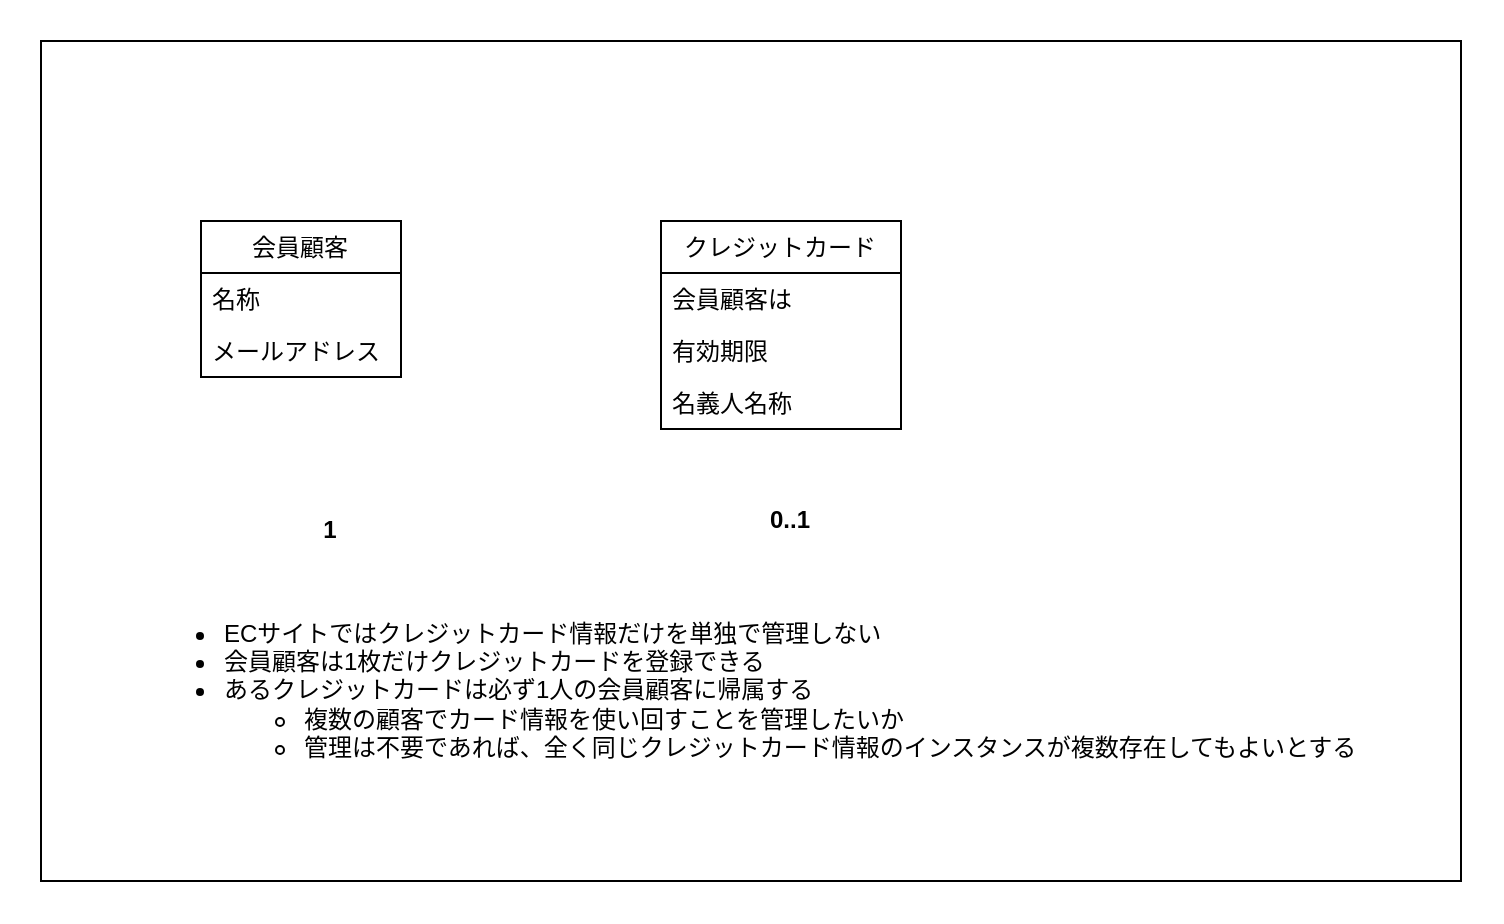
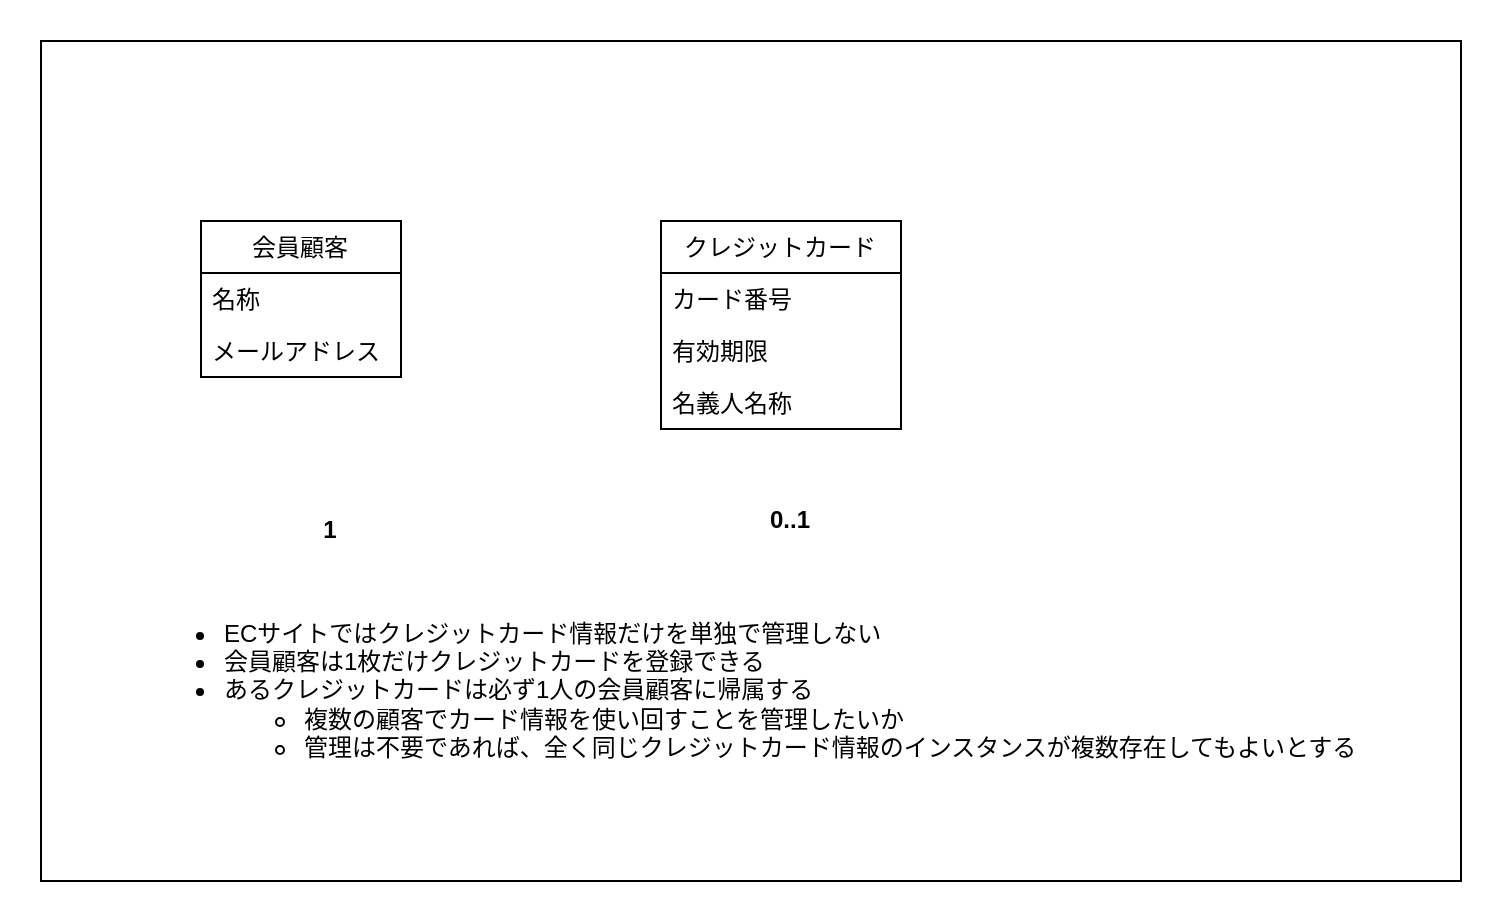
  <mxCell id="0" />
  <mxCell id="1" parent="0" />
  <mxCell id="2" value="" style="rounded=0;whiteSpace=wrap;html=1;" parent="1" vertex="1"><mxGeometry x="20" y="20" width="710" height="420" as="geometry" /></mxCell>
  <mxCell id="3" value="会員顧客" style="swimlane;fontStyle=0;childLayout=stackLayout;horizontal=1;startSize=26;fillColor=none;horizontalStack=0;resizeParent=1;resizeParentMax=0;resizeLast=0;collapsible=0;marginBottom=0;" parent="1" vertex="1"><mxGeometry x="100" y="110" width="100" height="78" as="geometry"><mxRectangle x="160" y="130" width="80" height="26" as="alternateBounds" /></mxGeometry></mxCell>
  <mxCell id="4" value="名称" style="text;strokeColor=none;fillColor=none;align=left;verticalAlign=top;spacingLeft=4;spacingRight=4;overflow=hidden;rotatable=0;points=[[0,0.5],[1,0.5]];portConstraint=eastwest;" parent="3" vertex="1"><mxGeometry y="26" width="100" height="26" as="geometry" /></mxCell>
  <mxCell id="5" value="メールアドレス" style="text;strokeColor=none;fillColor=none;align=left;verticalAlign=top;spacingLeft=4;spacingRight=4;overflow=hidden;rotatable=0;points=[[0,0.5],[1,0.5]];portConstraint=eastwest;" parent="3" vertex="1"><mxGeometry y="52" width="100" height="26" as="geometry" /></mxCell>
  <mxCell id="6" value="クレジットカード" style="swimlane;fontStyle=0;childLayout=stackLayout;horizontal=1;startSize=26;fillColor=none;horizontalStack=0;resizeParent=1;resizeParentMax=0;resizeLast=0;collapsible=0;marginBottom=0;swimlaneLine=1;strokeColor=default;connectable=1;allowArrows=1;" parent="1" vertex="1"><mxGeometry x="330" y="110" width="120" height="104" as="geometry"><mxRectangle x="390" y="120" width="80" height="26" as="alternateBounds" /></mxGeometry></mxCell>
- <mxCell id="7" value="会員顧客は" style="text;strokeColor=none;fillColor=none;align=left;verticalAlign=top;spacingLeft=4;spacingRight=4;overflow=hidden;rotatable=0;points=[[0,0.5],[1,0.5]];portConstraint=eastwest;" parent="6" vertex="1"><mxGeometry y="26" width="120" height="26" as="geometry" /></mxCell>
+ <mxCell id="7" value="カード番号" style="text;strokeColor=none;fillColor=none;align=left;verticalAlign=top;spacingLeft=4;spacingRight=4;overflow=hidden;rotatable=0;points=[[0,0.5],[1,0.5]];portConstraint=eastwest;" parent="6" vertex="1"><mxGeometry y="26" width="120" height="26" as="geometry" /></mxCell>
  <mxCell id="8" value="有効期限" style="text;strokeColor=none;fillColor=none;align=left;verticalAlign=top;spacingLeft=4;spacingRight=4;overflow=hidden;rotatable=0;points=[[0,0.5],[1,0.5]];portConstraint=eastwest;" parent="6" vertex="1"><mxGeometry y="52" width="120" height="26" as="geometry" /></mxCell>
  <mxCell id="9" value="名義人名称" style="text;strokeColor=none;fillColor=none;align=left;verticalAlign=top;spacingLeft=4;spacingRight=4;overflow=hidden;rotatable=0;points=[[0,0.5],[1,0.5]];portConstraint=eastwest;" vertex="1" parent="6"><mxGeometry y="78" width="120" height="26" as="geometry" /></mxCell>
  <mxCell id="10" value="&lt;b&gt;1&lt;/b&gt;" style="text;html=1;strokeColor=none;fillColor=none;align=center;verticalAlign=middle;whiteSpace=wrap;rounded=0;" parent="1" vertex="1"><mxGeometry x="150" y="250" width="30" height="30" as="geometry" /></mxCell>
  <mxCell id="11" value="&lt;b&gt;0..1&lt;/b&gt;" style="text;html=1;strokeColor=none;fillColor=none;align=center;verticalAlign=middle;whiteSpace=wrap;rounded=0;" parent="1" vertex="1"><mxGeometry x="380" y="245" width="30" height="30" as="geometry" /></mxCell>
  <mxCell id="12" value="&lt;ul&gt;&lt;li&gt;ECサイトではクレジットカード情報だけを単独で管理しない&lt;/li&gt;&lt;li&gt;会員顧客は1枚だけクレジットカードを登録できる&lt;/li&gt;&lt;li&gt;&lt;span&gt;あるクレジットカードは必ず1人の会員顧客に帰属する&lt;/span&gt;&lt;br&gt;&lt;/li&gt;&lt;ul&gt;&lt;li&gt;&lt;span&gt;複数の顧客でカード情報を使い回すことを管理したいか&lt;/span&gt;&lt;/li&gt;&lt;li&gt;&lt;span&gt;管理は不要であれば、全く同じクレジットカード情報のインスタンスが複数存在してもよいとする&lt;/span&gt;&lt;/li&gt;&lt;/ul&gt;&lt;/ul&gt;" style="text;html=1;strokeColor=none;fillColor=none;align=left;verticalAlign=middle;whiteSpace=wrap;rounded=0;" vertex="1" parent="1"><mxGeometry x="70" y="310" width="640" height="70" as="geometry" /></mxCell>
